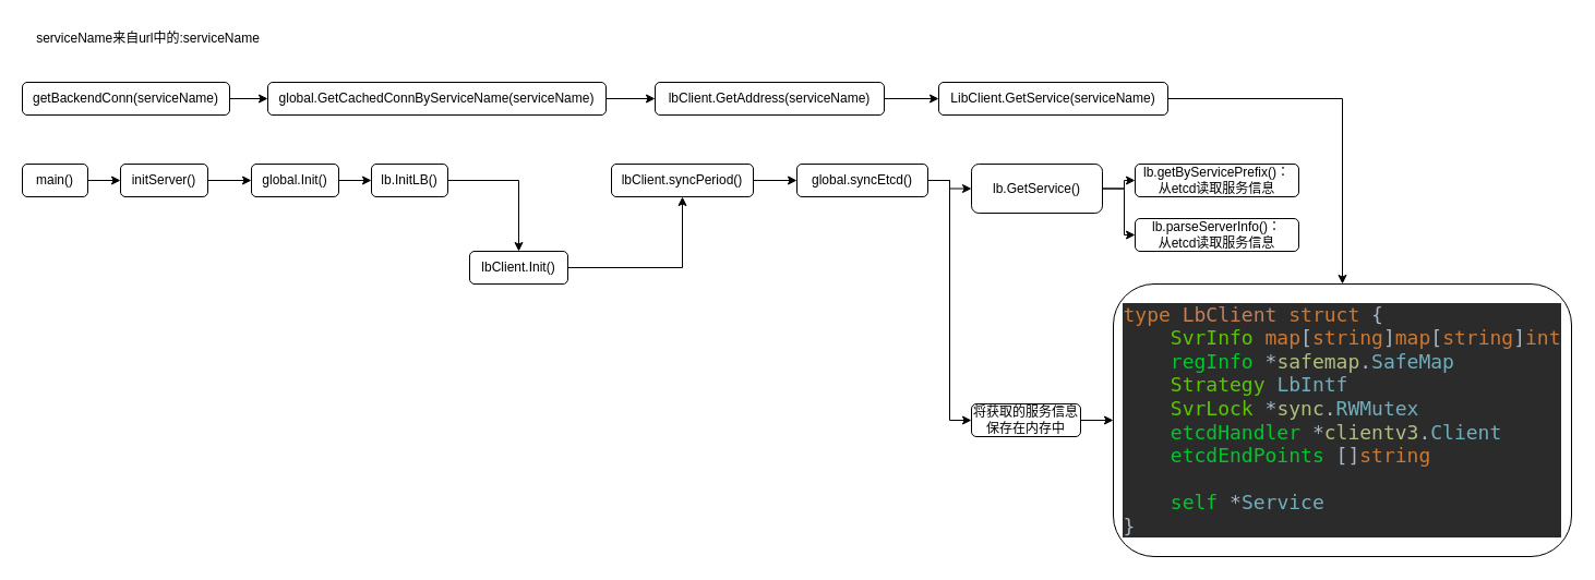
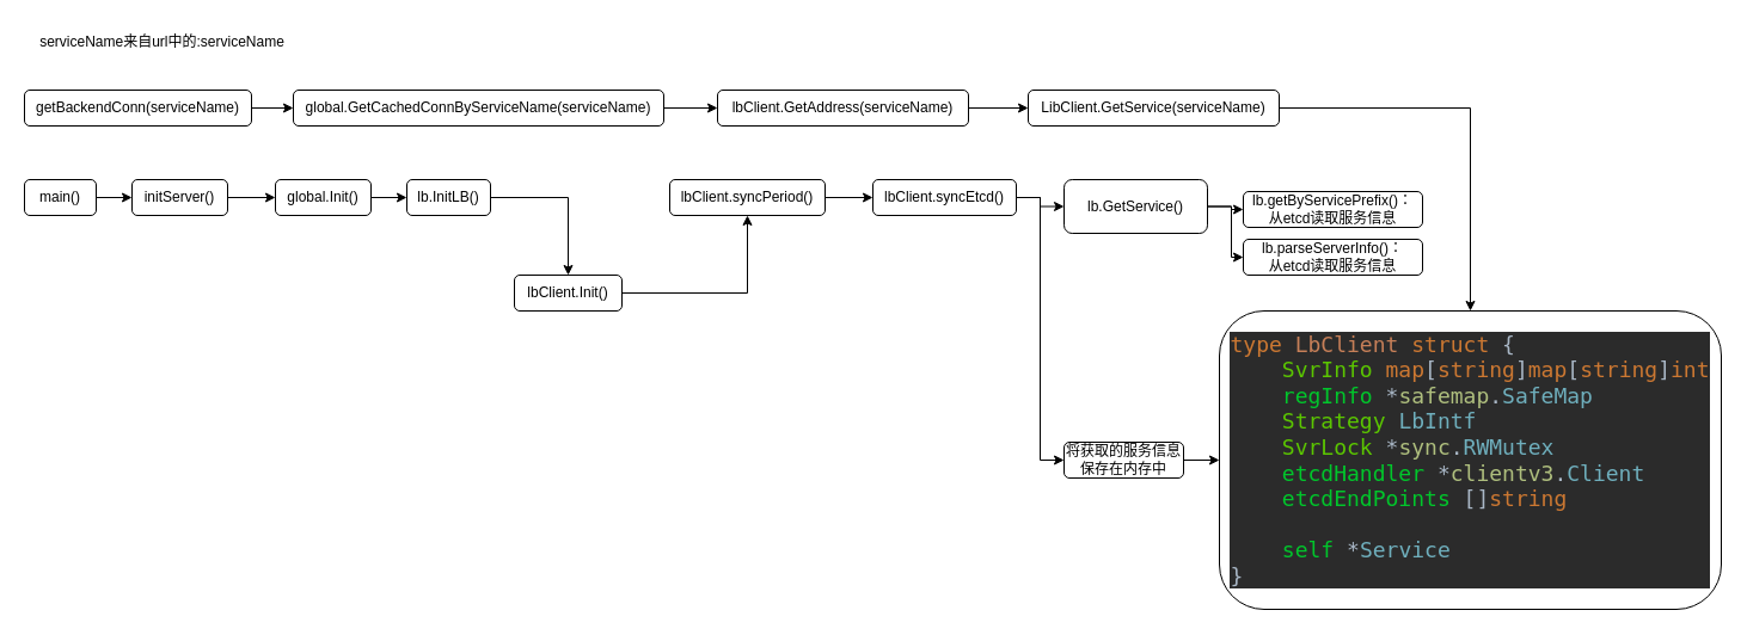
  <mxCell id="0" />
  <mxCell id="1" parent="0" />
  <mxCell id="2" value="" style="edgeStyle=orthogonalEdgeStyle;rounded=0;orthogonalLoop=1;jettySize=auto;html=1;" edge="1" parent="1" source="3" target="5"><mxGeometry relative="1" as="geometry" /></mxCell>
  <mxCell id="3" value="getBackendConn(serviceName)" style="rounded=1;whiteSpace=wrap;html=1;fontSize=12;glass=0;strokeWidth=1;shadow=0;" parent="1" vertex="1"><mxGeometry x="20" y="75" width="190" height="30" as="geometry" /></mxCell>
  <mxCell id="4" value="" style="edgeStyle=orthogonalEdgeStyle;rounded=0;orthogonalLoop=1;jettySize=auto;html=1;" edge="1" parent="1" source="5" target="7"><mxGeometry relative="1" as="geometry" /></mxCell>
  <mxCell id="5" value="global.GetCachedConnByServiceName(serviceName)" style="whiteSpace=wrap;html=1;rounded=1;glass=0;strokeWidth=1;shadow=0;" vertex="1" parent="1"><mxGeometry x="245" y="75" width="310" height="30" as="geometry" /></mxCell>
  <mxCell id="6" value="" style="edgeStyle=orthogonalEdgeStyle;rounded=0;orthogonalLoop=1;jettySize=auto;html=1;" edge="1" parent="1" source="7" target="10"><mxGeometry relative="1" as="geometry" /></mxCell>
  <mxCell id="7" value="lbClient.GetAddress(serviceName)" style="whiteSpace=wrap;html=1;rounded=1;glass=0;strokeWidth=1;shadow=0;" vertex="1" parent="1"><mxGeometry x="600" y="75" width="210" height="30" as="geometry" /></mxCell>
  <mxCell id="8" value="serviceName来自url中的:serviceName" style="text;html=1;resizable=0;autosize=1;align=center;verticalAlign=middle;points=[];fillColor=none;strokeColor=none;rounded=0;" vertex="1" parent="1"><mxGeometry x="20" y="20" width="230" height="30" as="geometry" /></mxCell>
  <mxCell id="9" style="edgeStyle=orthogonalEdgeStyle;rounded=0;orthogonalLoop=1;jettySize=auto;html=1;entryX=0.5;entryY=0;entryDx=0;entryDy=0;exitX=1;exitY=0.5;exitDx=0;exitDy=0;" edge="1" parent="1" source="10" target="33"><mxGeometry relative="1" as="geometry" /></mxCell>
  <mxCell id="10" value="LibClient.GetService(serviceName)" style="whiteSpace=wrap;html=1;rounded=1;glass=0;strokeWidth=1;shadow=0;" vertex="1" parent="1"><mxGeometry x="860" y="75" width="210" height="30" as="geometry" /></mxCell>
  <mxCell id="11" value="" style="edgeStyle=orthogonalEdgeStyle;rounded=0;orthogonalLoop=1;jettySize=auto;html=1;" edge="1" parent="1" source="12" target="14"><mxGeometry relative="1" as="geometry" /></mxCell>
  <mxCell id="12" value="main()" style="rounded=1;whiteSpace=wrap;html=1;fontSize=12;glass=0;strokeWidth=1;shadow=0;" vertex="1" parent="1"><mxGeometry x="20" y="150" width="60" height="30" as="geometry" /></mxCell>
  <mxCell id="13" value="" style="edgeStyle=orthogonalEdgeStyle;rounded=0;orthogonalLoop=1;jettySize=auto;html=1;" edge="1" parent="1" source="14" target="16"><mxGeometry relative="1" as="geometry" /></mxCell>
  <mxCell id="14" value="initServer()" style="whiteSpace=wrap;html=1;rounded=1;glass=0;strokeWidth=1;shadow=0;" vertex="1" parent="1"><mxGeometry x="110" y="150" width="80" height="30" as="geometry" /></mxCell>
  <mxCell id="15" value="" style="edgeStyle=orthogonalEdgeStyle;rounded=0;orthogonalLoop=1;jettySize=auto;html=1;" edge="1" parent="1" source="16" target="18"><mxGeometry relative="1" as="geometry" /></mxCell>
  <mxCell id="16" value="global.Init()" style="whiteSpace=wrap;html=1;rounded=1;glass=0;strokeWidth=1;shadow=0;" vertex="1" parent="1"><mxGeometry x="230" y="150" width="80" height="30" as="geometry" /></mxCell>
  <mxCell id="17" value="" style="edgeStyle=orthogonalEdgeStyle;rounded=0;orthogonalLoop=1;jettySize=auto;html=1;" edge="1" parent="1" source="18" target="20"><mxGeometry relative="1" as="geometry" /></mxCell>
  <mxCell id="18" value="lb.InitLB()" style="whiteSpace=wrap;html=1;rounded=1;glass=0;strokeWidth=1;shadow=0;" vertex="1" parent="1"><mxGeometry x="340" y="150" width="70" height="30" as="geometry" /></mxCell>
  <mxCell id="19" value="" style="edgeStyle=orthogonalEdgeStyle;rounded=0;orthogonalLoop=1;jettySize=auto;html=1;" edge="1" parent="1" source="20" target="22"><mxGeometry relative="1" as="geometry" /></mxCell>
  <mxCell id="20" value="lbClient.Init()" style="whiteSpace=wrap;html=1;rounded=1;glass=0;strokeWidth=1;shadow=0;" vertex="1" parent="1"><mxGeometry x="430" y="230" width="90" height="30" as="geometry" /></mxCell>
  <mxCell id="21" value="" style="edgeStyle=orthogonalEdgeStyle;rounded=0;orthogonalLoop=1;jettySize=auto;html=1;" edge="1" parent="1" source="22" target="25"><mxGeometry relative="1" as="geometry" /></mxCell>
  <mxCell id="22" value="lbClient.syncPeriod()" style="whiteSpace=wrap;html=1;rounded=1;glass=0;strokeWidth=1;shadow=0;" vertex="1" parent="1"><mxGeometry x="560" y="150" width="130" height="30" as="geometry" /></mxCell>
  <mxCell id="23" value="" style="edgeStyle=orthogonalEdgeStyle;rounded=0;orthogonalLoop=1;jettySize=auto;html=1;" edge="1" parent="1" source="25" target="28"><mxGeometry relative="1" as="geometry" /></mxCell>
  <mxCell id="24" style="edgeStyle=orthogonalEdgeStyle;rounded=0;orthogonalLoop=1;jettySize=auto;html=1;entryX=0;entryY=0.5;entryDx=0;entryDy=0;" edge="1" parent="1" source="25" target="32"><mxGeometry relative="1" as="geometry" /></mxCell>
- <mxCell id="25" value="global.syncEtcd()" style="whiteSpace=wrap;html=1;rounded=1;glass=0;strokeWidth=1;shadow=0;" vertex="1" parent="1"><mxGeometry x="730" y="150" width="120" height="30" as="geometry" /></mxCell>
+ <mxCell id="25" value="lbClient.syncEtcd()" style="whiteSpace=wrap;html=1;rounded=1;glass=0;strokeWidth=1;shadow=0;" vertex="1" parent="1"><mxGeometry x="730" y="150" width="120" height="30" as="geometry" /></mxCell>
  <mxCell id="26" value="" style="edgeStyle=orthogonalEdgeStyle;rounded=0;orthogonalLoop=1;jettySize=auto;html=1;" edge="1" parent="1" source="28" target="29"><mxGeometry relative="1" as="geometry" /></mxCell>
  <mxCell id="27" style="edgeStyle=orthogonalEdgeStyle;rounded=0;orthogonalLoop=1;jettySize=auto;html=1;entryX=0;entryY=0.5;entryDx=0;entryDy=0;" edge="1" parent="1" source="28" target="30"><mxGeometry relative="1" as="geometry" /></mxCell>
  <mxCell id="28" value="lb.GetService()" style="whiteSpace=wrap;html=1;rounded=1;glass=0;strokeWidth=1;shadow=0;" vertex="1" parent="1"><mxGeometry x="890" y="150" width="120" height="45" as="geometry" /></mxCell>
- <mxCell id="29" value="lb.getByServicePrefix()：&lt;br&gt;从etcd读取服务信息" style="whiteSpace=wrap;html=1;rounded=1;glass=0;strokeWidth=1;shadow=0;" vertex="1" parent="1"><mxGeometry x="1040" y="150" width="150" height="30" as="geometry" /></mxCell>
+ <mxCell id="29" value="lb.getByServicePrefix()：&lt;br&gt;从etcd读取服务信息" style="whiteSpace=wrap;html=1;rounded=1;glass=0;strokeWidth=1;shadow=0;" vertex="1" parent="1"><mxGeometry x="1040" y="160" width="150" height="30" as="geometry" /></mxCell>
  <mxCell id="30" value="lb.parseServerInfo()：&lt;br&gt;从etcd读取服务信息" style="whiteSpace=wrap;html=1;rounded=1;glass=0;strokeWidth=1;shadow=0;" vertex="1" parent="1"><mxGeometry x="1040" y="200" width="150" height="30" as="geometry" /></mxCell>
  <mxCell id="31" value="" style="edgeStyle=orthogonalEdgeStyle;rounded=0;orthogonalLoop=1;jettySize=auto;html=1;" edge="1" parent="1" source="32" target="33"><mxGeometry relative="1" as="geometry" /></mxCell>
  <mxCell id="32" value="将获取的服务信息保存在内存中" style="whiteSpace=wrap;html=1;rounded=1;glass=0;strokeWidth=1;shadow=0;" vertex="1" parent="1"><mxGeometry x="890" y="370" width="100" height="30" as="geometry" /></mxCell>
  <mxCell id="33" value="&lt;pre style=&quot;background-color: rgb(43, 43, 43);&quot;&gt;&lt;div style=&quot;color: rgb(169, 183, 198); font-family: &amp;quot;JetBrains Mono&amp;quot;, monospace; font-size: 13.5pt; text-align: left;&quot;&gt;&lt;span style=&quot;font-size: 13.5pt; white-space: normal; color: rgb(204, 120, 50);&quot;&gt;type &lt;/span&gt;&lt;span style=&quot;font-size: 13.5pt; white-space: normal; color: rgb(198, 127, 88);&quot;&gt;LbClient &lt;/span&gt;&lt;span style=&quot;font-size: 13.5pt; white-space: normal; color: rgb(204, 120, 50);&quot;&gt;struct &lt;/span&gt;&lt;span style=&quot;font-size: 13.5pt; white-space: normal;&quot;&gt;{&lt;/span&gt;&lt;/div&gt;&lt;div style=&quot;color: rgb(169, 183, 198); font-family: &amp;quot;JetBrains Mono&amp;quot;, monospace; font-size: 13.5pt; text-align: left;&quot;&gt;&lt;span style=&quot;font-size: 13.5pt; white-space: normal;&quot;&gt;&lt;/span&gt;&lt;span style=&quot;font-size: 13.5pt; white-space: normal; color: rgb(91, 198, 0);&quot;&gt;&amp;nbsp; &amp;nbsp; SvrInfo       &lt;/span&gt;&lt;span style=&quot;font-size: 13.5pt; white-space: normal; color: rgb(204, 120, 50);&quot;&gt;map&lt;/span&gt;&lt;span style=&quot;font-size: 13.5pt; white-space: normal;&quot;&gt;[&lt;/span&gt;&lt;span style=&quot;font-size: 13.5pt; white-space: normal; color: rgb(204, 120, 50);&quot;&gt;string&lt;/span&gt;&lt;span style=&quot;font-size: 13.5pt; white-space: normal;&quot;&gt;]&lt;/span&gt;&lt;span style=&quot;font-size: 13.5pt; white-space: normal; color: rgb(204, 120, 50);&quot;&gt;map&lt;/span&gt;&lt;span style=&quot;font-size: 13.5pt; white-space: normal;&quot;&gt;[&lt;/span&gt;&lt;span style=&quot;font-size: 13.5pt; white-space: normal; color: rgb(204, 120, 50);&quot;&gt;string&lt;/span&gt;&lt;span style=&quot;font-size: 13.5pt; white-space: normal;&quot;&gt;]&lt;/span&gt;&lt;span style=&quot;font-size: 13.5pt; white-space: normal; color: rgb(204, 120, 50);&quot;&gt;int&lt;/span&gt;&lt;/div&gt;&lt;span style=&quot;color: rgb(128, 128, 128); font-family: &amp;quot;JetBrains Mono&amp;quot;, monospace; font-size: 13.5pt;&quot;&gt;&lt;div style=&quot;text-align: left;&quot;&gt;&lt;span style=&quot;font-size: 13.5pt; white-space: normal;&quot;&gt;&lt;/span&gt;&lt;span style=&quot;font-size: 13.5pt; white-space: normal; color: rgb(0, 198, 43);&quot;&gt;&amp;nbsp; &amp;nbsp; regInfo       &lt;/span&gt;&lt;span style=&quot;color: rgb(169, 183, 198); font-size: 13.5pt; white-space: normal;&quot;&gt;*&lt;/span&gt;&lt;span style=&quot;font-size: 13.5pt; white-space: normal; color: rgb(175, 191, 126);&quot;&gt;safemap&lt;/span&gt;&lt;span style=&quot;color: rgb(169, 183, 198); font-size: 13.5pt; white-space: normal;&quot;&gt;.&lt;/span&gt;&lt;span style=&quot;font-size: 13.5pt; white-space: normal; color: rgb(111, 175, 189);&quot;&gt;SafeMap&lt;/span&gt;&lt;/div&gt;&lt;/span&gt;&lt;span style=&quot;color: rgb(128, 128, 128); font-family: Menlo-Regular, monospace; font-size: 13.5pt;&quot;&gt;&lt;div style=&quot;text-align: left;&quot;&gt;&lt;span style=&quot;font-size: 13.5pt; white-space: normal;&quot;&gt;&lt;/span&gt;&lt;span style=&quot;font-family: &amp;quot;JetBrains Mono&amp;quot;, monospace; font-size: 13.5pt; white-space: normal; color: rgb(91, 198, 0);&quot;&gt;&amp;nbsp; &amp;nbsp; Strategy      &lt;/span&gt;&lt;span style=&quot;font-family: &amp;quot;JetBrains Mono&amp;quot;, monospace; font-size: 13.5pt; white-space: normal; color: rgb(111, 175, 189);&quot;&gt;LbIntf&lt;/span&gt;&lt;/div&gt;&lt;/span&gt;&lt;span style=&quot;color: rgb(111, 175, 189); font-family: &amp;quot;JetBrains Mono&amp;quot;, monospace; font-size: 13.5pt;&quot;&gt;&lt;div style=&quot;text-align: left;&quot;&gt;&lt;span style=&quot;font-size: 13.5pt; white-space: normal;&quot;&gt;&lt;/span&gt;&lt;span style=&quot;font-size: 13.5pt; white-space: normal; color: rgb(91, 198, 0);&quot;&gt;&amp;nbsp; &amp;nbsp; SvrLock       &lt;/span&gt;&lt;span style=&quot;color: rgb(169, 183, 198); font-size: 13.5pt; white-space: normal;&quot;&gt;*&lt;/span&gt;&lt;span style=&quot;font-size: 13.5pt; white-space: normal; color: rgb(175, 191, 126);&quot;&gt;sync&lt;/span&gt;&lt;span style=&quot;color: rgb(169, 183, 198); font-size: 13.5pt; white-space: normal;&quot;&gt;.&lt;/span&gt;&lt;span style=&quot;font-size: 13.5pt; white-space: normal;&quot;&gt;RWMutex&lt;/span&gt;&lt;/div&gt;&lt;/span&gt;&lt;span style=&quot;color: rgb(111, 175, 189); font-family: &amp;quot;JetBrains Mono&amp;quot;, monospace; font-size: 13.5pt;&quot;&gt;&lt;div style=&quot;text-align: left;&quot;&gt;&lt;span style=&quot;font-size: 13.5pt; white-space: normal;&quot;&gt;&lt;/span&gt;&lt;span style=&quot;font-size: 13.5pt; white-space: normal; color: rgb(0, 198, 43);&quot;&gt;&amp;nbsp; &amp;nbsp; etcdHandler   &lt;/span&gt;&lt;span style=&quot;color: rgb(169, 183, 198); font-size: 13.5pt; white-space: normal;&quot;&gt;*&lt;/span&gt;&lt;span style=&quot;font-size: 13.5pt; white-space: normal; color: rgb(175, 191, 126);&quot;&gt;clientv3&lt;/span&gt;&lt;span style=&quot;color: rgb(169, 183, 198); font-size: 13.5pt; white-space: normal;&quot;&gt;.&lt;/span&gt;&lt;span style=&quot;font-size: 13.5pt; white-space: normal;&quot;&gt;Client&lt;/span&gt;&lt;/div&gt;&lt;/span&gt;&lt;span style=&quot;color: rgb(111, 175, 189); font-family: &amp;quot;JetBrains Mono&amp;quot;, monospace; font-size: 13.5pt;&quot;&gt;&lt;div style=&quot;text-align: left;&quot;&gt;&lt;span style=&quot;font-size: 13.5pt; white-space: normal;&quot;&gt;&lt;/span&gt;&lt;span style=&quot;font-size: 13.5pt; white-space: normal; color: rgb(0, 198, 43);&quot;&gt;&amp;nbsp; &amp;nbsp; etcdEndPoints &lt;/span&gt;&lt;span style=&quot;color: rgb(169, 183, 198); font-size: 13.5pt; white-space: normal;&quot;&gt;[]&lt;/span&gt;&lt;span style=&quot;font-size: 13.5pt; white-space: normal; color: rgb(204, 120, 50);&quot;&gt;string&lt;/span&gt;&lt;/div&gt;&lt;/span&gt;&lt;div style=&quot;text-align: left;&quot;&gt;&lt;font face=&quot;JetBrains Mono, monospace&quot; color=&quot;#cc7832&quot;&gt;&lt;span style=&quot;font-size: 18px;&quot;&gt;&lt;br&gt;&lt;/span&gt;&lt;/font&gt;&lt;/div&gt;&lt;span style=&quot;color: rgb(204, 120, 50); font-family: &amp;quot;JetBrains Mono&amp;quot;, monospace; font-size: 13.5pt;&quot;&gt;&lt;div style=&quot;text-align: left;&quot;&gt;&lt;span style=&quot;white-space: normal; font-size: 13.5pt;&quot;&gt;&lt;/span&gt;&lt;span style=&quot;white-space: normal; color: rgb(0, 198, 43); font-size: 13.5pt;&quot;&gt;&amp;nbsp; &amp;nbsp; self &lt;/span&gt;&lt;font style=&quot;font-size: 12px; white-space: normal;&quot; face=&quot;JetBrains Mono, monospace&quot; color=&quot;#a9b7c6&quot;&gt;&lt;span style=&quot;font-size: 13.5pt;&quot;&gt;*&lt;/span&gt;&lt;/font&gt;&lt;span style=&quot;white-space: normal; color: rgb(111, 175, 189); font-size: 13.5pt;&quot;&gt;Service&lt;/span&gt;&lt;/div&gt;&lt;/span&gt;&lt;font face=&quot;JetBrains Mono, monospace&quot; color=&quot;#a9b7c6&quot;&gt;&lt;div style=&quot;text-align: left;&quot;&gt;&lt;span style=&quot;font-size: 13.5pt; white-space: normal;&quot;&gt;}&lt;/span&gt;&lt;/div&gt;&lt;/font&gt;&lt;/pre&gt;" style="whiteSpace=wrap;html=1;rounded=1;glass=0;strokeWidth=1;shadow=0;" vertex="1" parent="1"><mxGeometry x="1020" y="260" width="420" height="250" as="geometry" /></mxCell>
